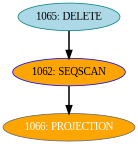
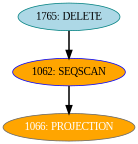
  digraph {
    fontname="Liberation Serif"
    node [style=filled fillcolor=orange fontname="Liberation Serif"]
    edge [style=bold fontname="Liberation Serif"]
    n1 [label="1062: SEQSCAN" color=blue]
    n2 [fontcolor=white label="1066: PROJECTION" color=gray40]
-   n3 [label="1065: DELETE" fillcolor=lightblue color=teal]
+   n3 [label="1765: DELETE" fillcolor=lightblue color=teal]
    n1 -> n2
    n3 -> n1
  }
